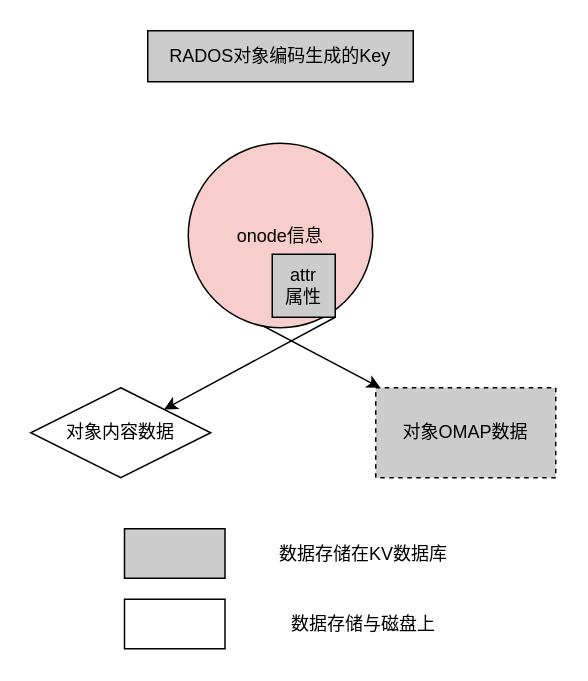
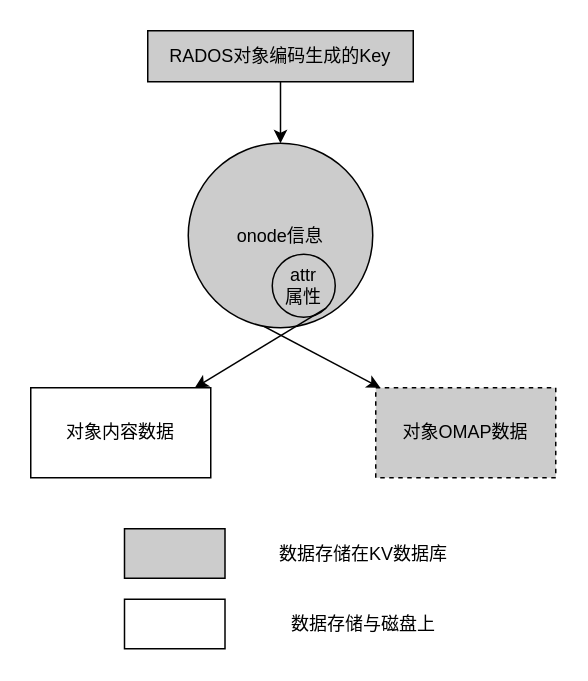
  <mxCell id="0" />
  <mxCell id="1" parent="0" />
+ <mxCell id="2" style="rounded=0;orthogonalLoop=1;jettySize=auto;html=1;exitX=0.5;exitY=1;exitDx=0;exitDy=0;entryX=0.5;entryY=0;entryDx=0;entryDy=0;" parent="1" source="3" target="8" edge="1"><mxGeometry relative="1" as="geometry" /></mxCell>
  <mxCell id="3" value="RADOS对象编码生成的Key" style="rounded=0;whiteSpace=wrap;html=1;fillColor=#CCCCCC;" parent="1" vertex="1"><mxGeometry x="98" y="20" width="177" height="34" as="geometry" /></mxCell>
- <mxCell id="4" value="对象内容数据" style="rhombus;whiteSpace=wrap;html=1;" parent="1" vertex="1"><mxGeometry x="20" y="258" width="120" height="60" as="geometry" /></mxCell>
+ <mxCell id="4" value="对象内容数据" style="rounded=0;whiteSpace=wrap;html=1;" parent="1" vertex="1"><mxGeometry x="20" y="258" width="120" height="60" as="geometry" /></mxCell>
  <mxCell id="5" value="对象OMAP数据" style="rounded=0;whiteSpace=wrap;html=1;fillColor=#CCCCCC;dashed=1;" parent="1" vertex="1"><mxGeometry x="250" y="258" width="120" height="60" as="geometry" /></mxCell>
  <mxCell id="6" value="" style="group;container=0;" parent="1" vertex="1" connectable="0"><mxGeometry x="125" y="95" width="123" height="123" as="geometry" /></mxCell>
  <mxCell id="7" style="rounded=0;orthogonalLoop=1;jettySize=auto;html=1;exitX=0;exitY=1;exitDx=0;exitDy=0;" parent="1" source="8" target="5" edge="1"><mxGeometry relative="1" as="geometry" /></mxCell>
- <mxCell id="8" value="onode信息" style="ellipse;whiteSpace=wrap;html=1;aspect=fixed;fillColor=#f8cecc;" parent="1" vertex="1"><mxGeometry x="125" y="95" width="123" height="123" as="geometry" /></mxCell>
- <mxCell id="9" value="attr&lt;br&gt;属性" style="whiteSpace=wrap;html=1;aspect=fixed;fillColor=#CCCCCC;rounded=0;" parent="1" vertex="1"><mxGeometry x="181" y="169" width="42" height="42" as="geometry" /></mxCell>
+ <mxCell id="8" value="onode信息" style="ellipse;whiteSpace=wrap;html=1;aspect=fixed;fillColor=#CCCCCC;" parent="1" vertex="1"><mxGeometry x="125" y="95" width="123" height="123" as="geometry" /></mxCell>
+ <mxCell id="9" value="attr&lt;br&gt;属性" style="ellipse;whiteSpace=wrap;html=1;aspect=fixed;fillColor=#CCCCCC;" parent="1" vertex="1"><mxGeometry x="181" y="169" width="42" height="42" as="geometry" /></mxCell>
  <mxCell id="10" style="rounded=0;orthogonalLoop=1;jettySize=auto;html=1;exitX=1;exitY=1;exitDx=0;exitDy=0;" parent="1" source="9" target="4" edge="1"><mxGeometry relative="1" as="geometry" /></mxCell>
  <mxCell id="11" value="" style="rounded=0;whiteSpace=wrap;html=1;strokeColor=#000000;fillColor=#CCCCCC;" parent="1" vertex="1"><mxGeometry x="82.5" y="352" width="67" height="33" as="geometry" /></mxCell>
  <mxCell id="12" value="数据存储在KV数据库" style="text;html=1;strokeColor=none;fillColor=none;align=center;verticalAlign=middle;whiteSpace=wrap;rounded=0;" parent="1" vertex="1"><mxGeometry x="161.5" y="358.5" width="160" height="20" as="geometry" /></mxCell>
  <mxCell id="13" value="" style="rounded=0;whiteSpace=wrap;html=1;strokeColor=#000000;fillColor=#FFFFFF;" parent="1" vertex="1"><mxGeometry x="82.5" y="399" width="67" height="33" as="geometry" /></mxCell>
  <mxCell id="14" value="数据存储与磁盘上" style="text;html=1;strokeColor=none;fillColor=none;align=center;verticalAlign=middle;whiteSpace=wrap;rounded=0;" parent="1" vertex="1"><mxGeometry x="161.5" y="405.5" width="160" height="20" as="geometry" /></mxCell>
